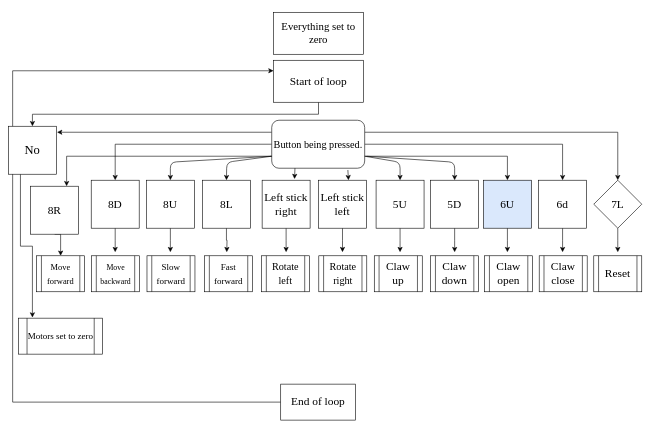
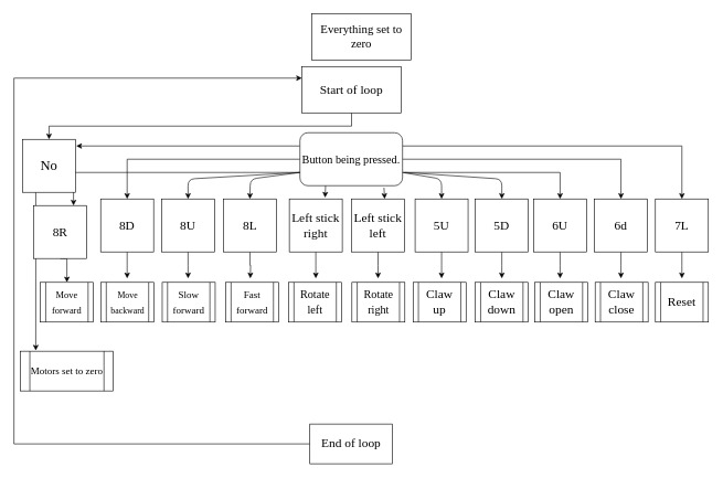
  <mxCell id="0" />
  <mxCell id="1" parent="0" />
- <mxCell id="2" value="Everything set to zero" style="rounded=0;whiteSpace=wrap;html=1;fontFamily=Lucida Console;fontSize=18;" vertex="1" parent="1"><mxGeometry x="455" width="150" height="70" as="geometry" y="20" /></mxCell>
+ <mxCell id="2" value="Everything set to zero" style="rounded=0;whiteSpace=wrap;html=1;fontFamily=Lucida Console;fontSize=18;" vertex="1" parent="1"><mxGeometry x="470" y="20" width="150" height="70" as="geometry" /></mxCell>
  <mxCell id="3" style="edgeStyle=orthogonalEdgeStyle;rounded=0;orthogonalLoop=1;jettySize=auto;html=1;exitX=0.5;exitY=1;exitDx=0;exitDy=0;fontFamily=Lucida Console;fontSize=19;" edge="1" parent="1" source="4" target="16"><mxGeometry relative="1" as="geometry" /></mxCell>
  <mxCell id="4" value="Start of loop" style="rounded=0;whiteSpace=wrap;html=1;fontFamily=Lucida Console;fontSize=19;" vertex="1" parent="1"><mxGeometry x="455" y="100" width="150" height="70" as="geometry" /></mxCell>
  <mxCell id="5" style="edgeStyle=orthogonalEdgeStyle;rounded=0;orthogonalLoop=1;jettySize=auto;html=1;exitX=1;exitY=0.75;exitDx=0;exitDy=0;entryX=1.013;entryY=0.125;entryDx=0;entryDy=0;entryPerimeter=0;fontFamily=Lucida Console;fontSize=19;" edge="1" parent="1" source="11" target="16"><mxGeometry relative="1" as="geometry" /></mxCell>
  <mxCell id="6" style="edgeStyle=orthogonalEdgeStyle;rounded=0;orthogonalLoop=1;jettySize=auto;html=1;exitX=1;exitY=0.25;exitDx=0;exitDy=0;entryX=0.75;entryY=0;entryDx=0;entryDy=0;fontFamily=Lucida Console;fontSize=19;" edge="1" parent="1" source="11" target="18"><mxGeometry relative="1" as="geometry" /></mxCell>
  <mxCell id="7" style="edgeStyle=orthogonalEdgeStyle;rounded=0;orthogonalLoop=1;jettySize=auto;html=1;exitX=1;exitY=0.5;exitDx=0;exitDy=0;entryX=0.5;entryY=0;entryDx=0;entryDy=0;fontFamily=Lucida Console;fontSize=19;" edge="1" parent="1" source="11" target="24"><mxGeometry relative="1" as="geometry" /></mxCell>
  <mxCell id="8" style="edgeStyle=orthogonalEdgeStyle;rounded=0;orthogonalLoop=1;jettySize=auto;html=1;exitX=0;exitY=0.75;exitDx=0;exitDy=0;entryX=0.5;entryY=0;entryDx=0;entryDy=0;fontFamily=Lucida Console;fontSize=19;" edge="1" parent="1" source="11" target="38"><mxGeometry relative="1" as="geometry" /></mxCell>
  <mxCell id="9" style="edgeStyle=orthogonalEdgeStyle;rounded=0;orthogonalLoop=1;jettySize=auto;html=1;exitX=0;exitY=0.5;exitDx=0;exitDy=0;entryX=0.5;entryY=0;entryDx=0;entryDy=0;fontFamily=Lucida Console;fontSize=19;" edge="1" parent="1" source="11" target="36"><mxGeometry relative="1" as="geometry" /></mxCell>
  <mxCell id="10" style="edgeStyle=orthogonalEdgeStyle;rounded=0;orthogonalLoop=1;jettySize=auto;html=1;exitX=0;exitY=0.25;exitDx=0;exitDy=0;entryX=0.5;entryY=0;entryDx=0;entryDy=0;fontFamily=Lucida Console;fontSize=19;" edge="1" parent="1" source="11" target="34"><mxGeometry relative="1" as="geometry" /></mxCell>
  <mxCell id="11" value="&lt;span style=&quot;font-size: 17px&quot;&gt;Button being pressed.&lt;/span&gt;" style="rounded=1;whiteSpace=wrap;html=1;fontFamily=Lucida Console;fontSize=19;direction=west;" vertex="1" parent="1"><mxGeometry x="452" y="200" width="155" height="80" as="geometry" /></mxCell>
  <mxCell id="12" style="edgeStyle=orthogonalEdgeStyle;rounded=0;orthogonalLoop=1;jettySize=auto;html=1;entryX=0;entryY=0.25;entryDx=0;entryDy=0;fontFamily=Lucida Console;fontSize=19;" edge="1" parent="1" source="13" target="4"><mxGeometry relative="1" as="geometry"><Array as="points"><mxPoint x="20" y="670" /><mxPoint x="20" y="118" /></Array></mxGeometry></mxCell>
  <mxCell id="13" value="End of loop" style="rounded=0;whiteSpace=wrap;html=1;fontFamily=Lucida Console;fontSize=19;" vertex="1" parent="1"><mxGeometry x="467" y="640" width="125" height="60" as="geometry" /></mxCell>
  <mxCell id="14" value="&lt;font style=&quot;font-size: 15px&quot;&gt;Motors set to zero&lt;/font&gt;" style="shape=process;whiteSpace=wrap;html=1;backgroundOutline=1;fontFamily=Lucida Console;fontSize=19;" vertex="1" parent="1"><mxGeometry x="30" y="530" width="140" height="60" as="geometry" /></mxCell>
  <mxCell id="15" style="edgeStyle=orthogonalEdgeStyle;rounded=0;orthogonalLoop=1;jettySize=auto;html=1;exitX=0.25;exitY=1;exitDx=0;exitDy=0;entryX=0.164;entryY=-0.017;entryDx=0;entryDy=0;entryPerimeter=0;fontFamily=Lucida Console;fontSize=19;" edge="1" parent="1" source="16" target="14"><mxGeometry relative="1" as="geometry" /></mxCell>
- <mxCell id="16" value="&lt;font style=&quot;font-size: 21px&quot;&gt;No&lt;/font&gt;" style="whiteSpace=wrap;html=1;aspect=fixed;fontFamily=Lucida Console;fontSize=19;" vertex="1" parent="1"><mxGeometry x="13" y="210" width="80" height="80" as="geometry" /></mxCell>
+ <mxCell id="16" value="&lt;font style=&quot;font-size: 21px&quot;&gt;No&lt;/font&gt;" style="whiteSpace=wrap;html=1;aspect=fixed;fontFamily=Lucida Console;fontSize=19;" vertex="1" parent="1"><mxGeometry x="33" y="210" width="80" height="80" as="geometry" /></mxCell>
  <mxCell id="17" style="edgeStyle=orthogonalEdgeStyle;rounded=0;orthogonalLoop=1;jettySize=auto;html=1;exitX=0.5;exitY=1;exitDx=0;exitDy=0;entryX=0.5;entryY=0;entryDx=0;entryDy=0;fontFamily=Lucida Console;fontSize=19;" edge="1" parent="1" source="18" target="45"><mxGeometry relative="1" as="geometry" /></mxCell>
  <mxCell id="18" value="8R" style="whiteSpace=wrap;html=1;aspect=fixed;fontFamily=Lucida Console;fontSize=19;" vertex="1" parent="1"><mxGeometry x="50" y="310" width="80" height="80" as="geometry" /></mxCell>
  <mxCell id="19" style="edgeStyle=orthogonalEdgeStyle;rounded=0;orthogonalLoop=1;jettySize=auto;html=1;exitX=0.5;exitY=1;exitDx=0;exitDy=0;fontFamily=Lucida Console;fontSize=19;" edge="1" parent="1" source="20"><mxGeometry relative="1" as="geometry"><mxPoint x="283" y="420" as="targetPoint" /></mxGeometry></mxCell>
  <mxCell id="20" value="8U" style="whiteSpace=wrap;html=1;aspect=fixed;fontFamily=Lucida Console;fontSize=19;" vertex="1" parent="1"><mxGeometry x="243" y="300" width="80" height="80" as="geometry" /></mxCell>
  <mxCell id="21" style="edgeStyle=orthogonalEdgeStyle;rounded=0;orthogonalLoop=1;jettySize=auto;html=1;exitX=0.5;exitY=1;exitDx=0;exitDy=0;fontFamily=Lucida Console;fontSize=19;" edge="1" parent="1" source="22"><mxGeometry relative="1" as="geometry"><mxPoint x="377" y="420" as="targetPoint" /></mxGeometry></mxCell>
  <mxCell id="22" value="8L" style="whiteSpace=wrap;html=1;aspect=fixed;fontFamily=Lucida Console;fontSize=19;" vertex="1" parent="1"><mxGeometry x="336.5" y="300" width="80" height="80" as="geometry" /></mxCell>
  <mxCell id="23" style="edgeStyle=orthogonalEdgeStyle;rounded=0;orthogonalLoop=1;jettySize=auto;html=1;exitX=0.5;exitY=1;exitDx=0;exitDy=0;fontFamily=Lucida Console;fontSize=19;" edge="1" parent="1" source="24"><mxGeometry relative="1" as="geometry"><mxPoint x="191" y="420" as="targetPoint" /></mxGeometry></mxCell>
  <mxCell id="24" value="8D" style="whiteSpace=wrap;html=1;aspect=fixed;fontFamily=Lucida Console;fontSize=19;" vertex="1" parent="1"><mxGeometry x="151" y="300" width="80" height="80" as="geometry" /></mxCell>
  <mxCell id="25" style="edgeStyle=orthogonalEdgeStyle;rounded=0;orthogonalLoop=1;jettySize=auto;html=1;exitX=0.5;exitY=1;exitDx=0;exitDy=0;fontFamily=Lucida Console;fontSize=19;" edge="1" parent="1" source="26"><mxGeometry relative="1" as="geometry"><mxPoint x="476" y="420" as="targetPoint" /></mxGeometry></mxCell>
  <mxCell id="26" value="Left stick right" style="whiteSpace=wrap;html=1;aspect=fixed;fontFamily=Lucida Console;fontSize=19;" vertex="1" parent="1"><mxGeometry x="436" y="300" width="80" height="80" as="geometry" /></mxCell>
  <mxCell id="27" style="edgeStyle=orthogonalEdgeStyle;rounded=0;orthogonalLoop=1;jettySize=auto;html=1;exitX=0.5;exitY=1;exitDx=0;exitDy=0;fontFamily=Lucida Console;fontSize=19;" edge="1" parent="1" source="28"><mxGeometry relative="1" as="geometry"><mxPoint x="570" y="420" as="targetPoint" /></mxGeometry></mxCell>
  <mxCell id="28" value="Left stick left" style="whiteSpace=wrap;html=1;aspect=fixed;fontFamily=Lucida Console;fontSize=19;" vertex="1" parent="1"><mxGeometry x="530" y="300" width="80" height="80" as="geometry" /></mxCell>
  <mxCell id="29" style="edgeStyle=orthogonalEdgeStyle;rounded=0;orthogonalLoop=1;jettySize=auto;html=1;exitX=0.5;exitY=1;exitDx=0;exitDy=0;fontFamily=Lucida Console;fontSize=19;" edge="1" parent="1" source="30"><mxGeometry relative="1" as="geometry"><mxPoint x="666" y="420" as="targetPoint" /></mxGeometry></mxCell>
  <mxCell id="30" value="5U" style="whiteSpace=wrap;html=1;aspect=fixed;fontFamily=Lucida Console;fontSize=19;" vertex="1" parent="1"><mxGeometry x="626" y="300" width="80" height="80" as="geometry" /></mxCell>
  <mxCell id="31" style="edgeStyle=orthogonalEdgeStyle;rounded=0;orthogonalLoop=1;jettySize=auto;html=1;exitX=0.5;exitY=1;exitDx=0;exitDy=0;fontFamily=Lucida Console;fontSize=19;" edge="1" parent="1" source="32"><mxGeometry relative="1" as="geometry"><mxPoint x="757" y="420" as="targetPoint" /></mxGeometry></mxCell>
  <mxCell id="32" value="5D" style="whiteSpace=wrap;html=1;aspect=fixed;fontFamily=Lucida Console;fontSize=19;" vertex="1" parent="1"><mxGeometry x="717" y="300" width="80" height="80" as="geometry" /></mxCell>
  <mxCell id="33" style="edgeStyle=orthogonalEdgeStyle;rounded=0;orthogonalLoop=1;jettySize=auto;html=1;exitX=0.5;exitY=1;exitDx=0;exitDy=0;fontFamily=Lucida Console;fontSize=19;" edge="1" parent="1" source="34"><mxGeometry relative="1" as="geometry"><mxPoint x="845" y="420" as="targetPoint" /></mxGeometry></mxCell>
- <mxCell id="34" value="6U" style="whiteSpace=wrap;html=1;aspect=fixed;fontFamily=Lucida Console;fontSize=19;fillColor=#dae8fc;" vertex="1" parent="1"><mxGeometry x="805" y="300" width="80" height="80" as="geometry" /></mxCell>
+ <mxCell id="34" value="6U" style="whiteSpace=wrap;html=1;aspect=fixed;fontFamily=Lucida Console;fontSize=19;" vertex="1" parent="1"><mxGeometry x="805" y="300" width="80" height="80" as="geometry" /></mxCell>
  <mxCell id="35" style="edgeStyle=orthogonalEdgeStyle;rounded=0;orthogonalLoop=1;jettySize=auto;html=1;exitX=0.5;exitY=1;exitDx=0;exitDy=0;fontFamily=Lucida Console;fontSize=19;" edge="1" parent="1" source="36"><mxGeometry relative="1" as="geometry"><mxPoint x="937" y="420" as="targetPoint" /></mxGeometry></mxCell>
  <mxCell id="36" value="6d" style="whiteSpace=wrap;html=1;aspect=fixed;fontFamily=Lucida Console;fontSize=19;" vertex="1" parent="1"><mxGeometry x="897" y="300" width="80" height="80" as="geometry" /></mxCell>
  <mxCell id="37" style="edgeStyle=orthogonalEdgeStyle;rounded=0;orthogonalLoop=1;jettySize=auto;html=1;exitX=0.5;exitY=1;exitDx=0;exitDy=0;fontFamily=Lucida Console;fontSize=19;" edge="1" parent="1" source="38"><mxGeometry relative="1" as="geometry"><mxPoint x="1029" y="420" as="targetPoint" /></mxGeometry></mxCell>
- <mxCell id="38" value="7L" style="rhombus;whiteSpace=wrap;html=1;aspect=fixed;fontFamily=Lucida Console;fontSize=19;" vertex="1" parent="1"><mxGeometry x="989" y="300" width="80" height="80" as="geometry" /></mxCell>
+ <mxCell id="38" value="7L" style="whiteSpace=wrap;html=1;aspect=fixed;fontFamily=Lucida Console;fontSize=19;" vertex="1" parent="1"><mxGeometry x="989" y="300" width="80" height="80" as="geometry" /></mxCell>
  <mxCell id="39" value="" style="endArrow=classic;html=1;fontFamily=Lucida Console;fontSize=19;exitX=1;exitY=0.25;exitDx=0;exitDy=0;entryX=0.5;entryY=0;entryDx=0;entryDy=0;" edge="1" parent="1" source="11" target="20"><mxGeometry width="50" height="50" relative="1" as="geometry"><mxPoint x="470" y="420" as="sourcePoint" /><mxPoint x="280" y="290" as="targetPoint" /><Array as="points"><mxPoint x="283" y="270" /></Array></mxGeometry></mxCell>
  <mxCell id="40" value="" style="endArrow=classic;html=1;fontFamily=Lucida Console;fontSize=19;exitX=0.75;exitY=0;exitDx=0;exitDy=0;" edge="1" parent="1" source="11"><mxGeometry width="50" height="50" relative="1" as="geometry"><mxPoint x="410" y="320" as="sourcePoint" /><mxPoint x="490" y="298" as="targetPoint" /></mxGeometry></mxCell>
  <mxCell id="41" value="" style="endArrow=classic;html=1;fontFamily=Lucida Console;fontSize=19;exitX=0.181;exitY=-0.037;exitDx=0;exitDy=0;exitPerimeter=0;" edge="1" parent="1" source="11"><mxGeometry width="50" height="50" relative="1" as="geometry"><mxPoint x="550" y="330" as="sourcePoint" /><mxPoint x="580" y="300" as="targetPoint" /></mxGeometry></mxCell>
  <mxCell id="42" value="" style="endArrow=classic;html=1;fontFamily=Lucida Console;fontSize=19;entryX=0.5;entryY=0;entryDx=0;entryDy=0;exitX=1;exitY=0.25;exitDx=0;exitDy=0;" edge="1" parent="1" source="11" target="22"><mxGeometry width="50" height="50" relative="1" as="geometry"><mxPoint x="450" y="270" as="sourcePoint" /><mxPoint x="450" y="270" as="targetPoint" /><Array as="points"><mxPoint x="377" y="270" /></Array></mxGeometry></mxCell>
  <mxCell id="43" value="" style="endArrow=classic;html=1;fontFamily=Lucida Console;fontSize=19;entryX=0.5;entryY=0;entryDx=0;entryDy=0;" edge="1" parent="1" target="32"><mxGeometry width="50" height="50" relative="1" as="geometry"><mxPoint x="610" y="260" as="sourcePoint" /><mxPoint x="730" y="260" as="targetPoint" /><Array as="points"><mxPoint x="757" y="270" /></Array></mxGeometry></mxCell>
  <mxCell id="44" value="" style="endArrow=classic;html=1;fontFamily=Lucida Console;fontSize=19;entryX=0.5;entryY=0;entryDx=0;entryDy=0;exitX=0;exitY=0.25;exitDx=0;exitDy=0;" edge="1" parent="1" source="11" target="30"><mxGeometry width="50" height="50" relative="1" as="geometry"><mxPoint x="610" y="310" as="sourcePoint" /><mxPoint x="660" y="260" as="targetPoint" /><Array as="points"><mxPoint x="666" y="270" /></Array></mxGeometry></mxCell>
  <mxCell id="45" value="&lt;font style=&quot;font-size: 14px&quot;&gt;Move forward&lt;/font&gt;" style="shape=process;whiteSpace=wrap;html=1;backgroundOutline=1;fontFamily=Lucida Console;fontSize=19;" vertex="1" parent="1"><mxGeometry x="60" y="426" width="80" height="60" as="geometry" /></mxCell>
  <mxCell id="46" value="&lt;font style=&quot;font-size: 13px&quot;&gt;Move backward&lt;/font&gt;" style="shape=process;whiteSpace=wrap;html=1;backgroundOutline=1;fontFamily=Lucida Console;fontSize=19;" vertex="1" parent="1"><mxGeometry x="151.5" y="426" width="80" height="60" as="geometry" /></mxCell>
  <mxCell id="47" value="&lt;font style=&quot;font-size: 15px&quot;&gt;Slow forward&lt;/font&gt;" style="shape=process;whiteSpace=wrap;html=1;backgroundOutline=1;fontFamily=Lucida Console;fontSize=19;" vertex="1" parent="1"><mxGeometry x="244" y="426" width="80" height="60" as="geometry" /></mxCell>
  <mxCell id="48" value="&lt;font style=&quot;font-size: 15px&quot;&gt;Fast forward&lt;/font&gt;" style="shape=process;whiteSpace=wrap;html=1;backgroundOutline=1;fontFamily=Lucida Console;fontSize=19;" vertex="1" parent="1"><mxGeometry x="340" y="426" width="80" height="60" as="geometry" /></mxCell>
  <mxCell id="49" value="&lt;font style=&quot;font-size: 17px&quot;&gt;Rotate&lt;br&gt;left&lt;/font&gt;&lt;br&gt;" style="shape=process;whiteSpace=wrap;html=1;backgroundOutline=1;fontFamily=Lucida Console;fontSize=19;" vertex="1" parent="1"><mxGeometry x="435" y="426" width="80" height="60" as="geometry" /></mxCell>
  <mxCell id="50" value="&lt;font style=&quot;font-size: 17px&quot;&gt;Rotate right&lt;/font&gt;" style="shape=process;whiteSpace=wrap;html=1;backgroundOutline=1;fontFamily=Lucida Console;fontSize=19;" vertex="1" parent="1"><mxGeometry x="530.5" y="426" width="80" height="60" as="geometry" /></mxCell>
  <mxCell id="51" value="Claw up" style="shape=process;whiteSpace=wrap;html=1;backgroundOutline=1;fontFamily=Lucida Console;fontSize=19;" vertex="1" parent="1"><mxGeometry x="623" y="426" width="80" height="60" as="geometry" /></mxCell>
  <mxCell id="52" value="Claw open" style="shape=process;whiteSpace=wrap;html=1;backgroundOutline=1;fontFamily=Lucida Console;fontSize=19;" vertex="1" parent="1"><mxGeometry x="807" y="426" width="80" height="60" as="geometry" /></mxCell>
  <mxCell id="53" value="Claw close" style="shape=process;whiteSpace=wrap;html=1;backgroundOutline=1;fontFamily=Lucida Console;fontSize=19;" vertex="1" parent="1"><mxGeometry x="898" y="426" width="80" height="60" as="geometry" /></mxCell>
  <mxCell id="54" value="Reset" style="shape=process;whiteSpace=wrap;html=1;backgroundOutline=1;fontFamily=Lucida Console;fontSize=19;" vertex="1" parent="1"><mxGeometry x="989" y="426" width="80" height="60" as="geometry" /></mxCell>
  <mxCell id="55" value="Claw down" style="shape=process;whiteSpace=wrap;html=1;backgroundOutline=1;fontFamily=Lucida Console;fontSize=19;" vertex="1" parent="1"><mxGeometry x="717" y="426" width="80" height="60" as="geometry" /></mxCell>
